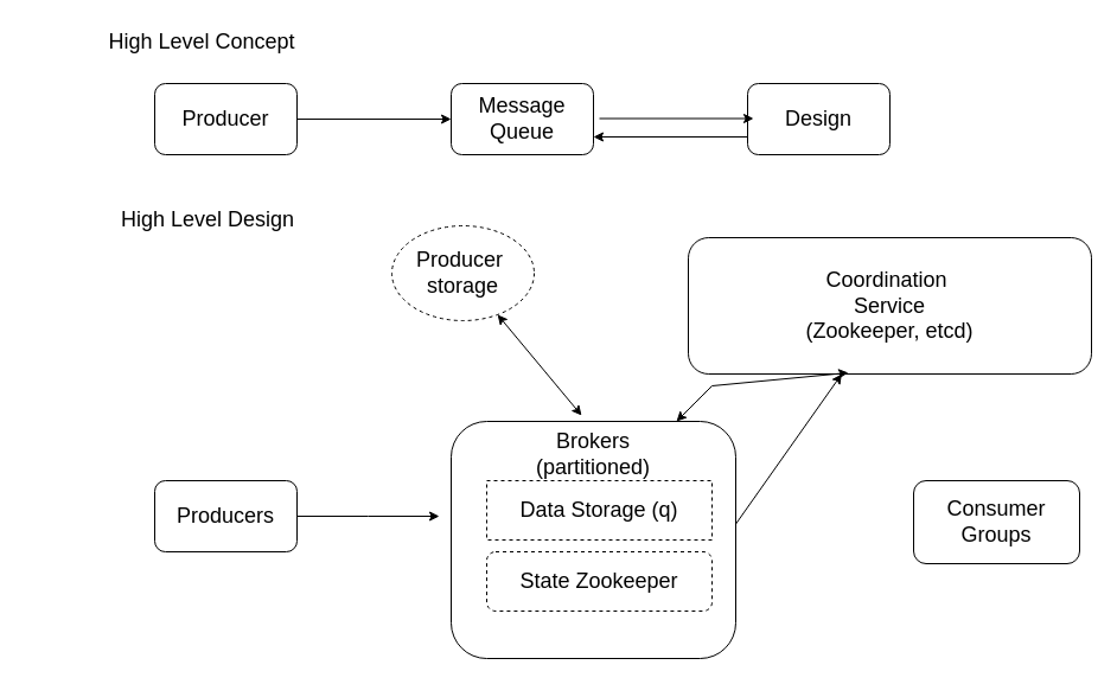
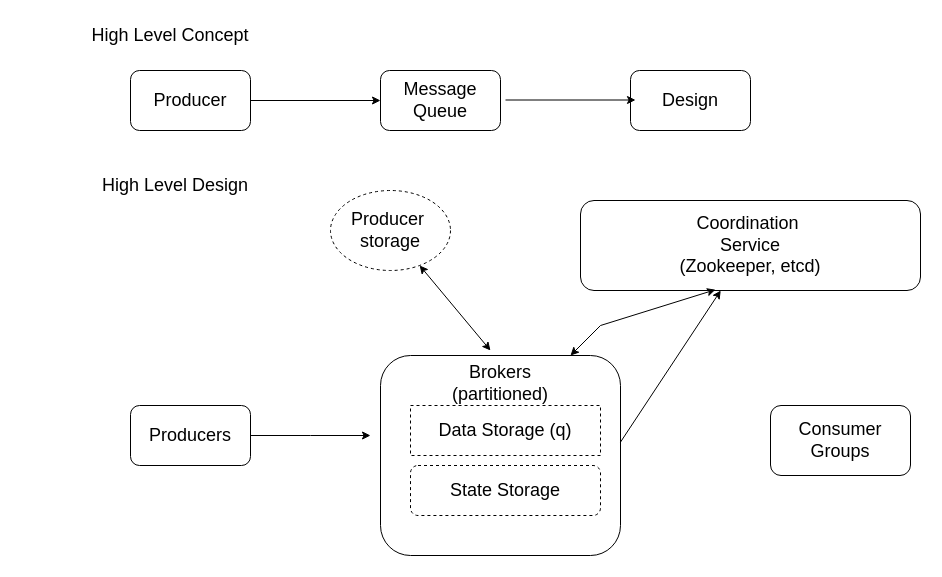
  <mxCell id="0" />
  <mxCell id="1" parent="0" />
  <mxCell id="2" value="&lt;font style=&quot;font-size: 18px&quot;&gt;High Level Concept&lt;/font&gt;" style="text;html=1;strokeColor=none;fillColor=none;align=center;verticalAlign=middle;whiteSpace=wrap;rounded=0;" parent="1" vertex="1"><mxGeometry y="20" width="300" height="30" as="geometry" x="20" /></mxCell>
  <mxCell id="3" value="Producer" style="rounded=1;whiteSpace=wrap;html=1;fontSize=18;" parent="1" vertex="1"><mxGeometry x="130" y="70" width="120" height="60" as="geometry" /></mxCell>
  <mxCell id="4" value="" style="endArrow=classic;html=1;rounded=0;fontSize=18;exitX=1;exitY=0.5;exitDx=0;exitDy=0;" parent="1" source="3" edge="1"><mxGeometry width="50" height="50" relative="1" as="geometry"><mxPoint x="540" y="480" as="sourcePoint" /><mxPoint x="380" y="100" as="targetPoint" /><Array as="points" /></mxGeometry></mxCell>
  <mxCell id="5" value="Message Queue" style="rounded=1;whiteSpace=wrap;html=1;fontSize=18;" parent="1" vertex="1"><mxGeometry x="380" y="70" width="120" height="60" as="geometry" /></mxCell>
  <mxCell id="6" value="Design" style="rounded=1;whiteSpace=wrap;html=1;fontSize=18;" parent="1" vertex="1"><mxGeometry x="630" y="70" width="120" height="60" as="geometry" /></mxCell>
  <mxCell id="7" value="" style="endArrow=classic;html=1;rounded=0;fontSize=18;exitX=1;exitY=0.5;exitDx=0;exitDy=0;" parent="1" edge="1"><mxGeometry width="50" height="50" relative="1" as="geometry"><mxPoint x="505" y="99.5" as="sourcePoint" /><mxPoint x="635" y="99.5" as="targetPoint" /><Array as="points" /></mxGeometry></mxCell>
- <mxCell id="8" value="" style="endArrow=classic;html=1;rounded=0;fontSize=18;exitX=0;exitY=0.75;exitDx=0;exitDy=0;entryX=1;entryY=0.75;entryDx=0;entryDy=0;" parent="1" source="6" target="5" edge="1"><mxGeometry width="50" height="50" relative="1" as="geometry"><mxPoint x="515" y="109.5" as="sourcePoint" /><mxPoint x="645" y="109.5" as="targetPoint" /><Array as="points" /></mxGeometry></mxCell>
  <mxCell id="9" value="High Level Design" style="text;html=1;strokeColor=none;fillColor=none;align=center;verticalAlign=middle;whiteSpace=wrap;rounded=0;fontSize=18;" parent="1" vertex="1"><mxGeometry y="170" width="310" height="30" as="geometry" x="20" /></mxCell>
  <mxCell id="10" style="edgeStyle=orthogonalEdgeStyle;rounded=0;orthogonalLoop=1;jettySize=auto;html=1;exitX=1;exitY=0.5;exitDx=0;exitDy=0;fontSize=18;" edge="1" parent="1" source="11"><mxGeometry relative="1" as="geometry"><mxPoint x="370" y="435" as="targetPoint" /></mxGeometry></mxCell>
  <mxCell id="11" value="&lt;font style=&quot;font-size: 18px;&quot;&gt;Producers&lt;/font&gt;" style="rounded=1;whiteSpace=wrap;html=1;" vertex="1" parent="1"><mxGeometry x="130" y="405" width="120" height="60" as="geometry" /></mxCell>
  <mxCell id="12" value="Brokers&lt;br&gt;(partitioned)&lt;br&gt;&lt;br&gt;" style="rounded=1;whiteSpace=wrap;html=1;fontSize=18;verticalAlign=top;" vertex="1" parent="1"><mxGeometry x="380" y="355" width="240" height="200" as="geometry" /></mxCell>
  <mxCell id="13" value="Data Storage (q)" style="whiteSpace=wrap;html=1;fontSize=18;dashed=1;rounded=0;" vertex="1" parent="1"><mxGeometry x="410" y="405" width="190" height="50" as="geometry" /></mxCell>
- <mxCell id="14" value="State Zookeeper" style="rounded=1;whiteSpace=wrap;html=1;dashed=1;fontSize=18;" vertex="1" parent="1"><mxGeometry x="410" y="465" width="190" height="50" as="geometry" /></mxCell>
+ <mxCell id="14" value="State Storage" style="rounded=1;whiteSpace=wrap;html=1;dashed=1;fontSize=18;" vertex="1" parent="1"><mxGeometry x="410" y="465" width="190" height="50" as="geometry" /></mxCell>
  <mxCell id="15" value="Consumer Groups" style="rounded=1;whiteSpace=wrap;html=1;fontSize=18;" vertex="1" parent="1"><mxGeometry x="770" y="405" width="140" height="70" as="geometry" /></mxCell>
- <mxCell id="16" value="Coordination&amp;nbsp;&lt;br&gt;Service&lt;br&gt;(Zookeeper, etcd)" style="rounded=1;whiteSpace=wrap;html=1;fontSize=18;" vertex="1" parent="1"><mxGeometry x="580" y="200" width="340" height="115" as="geometry" /></mxCell>
+ <mxCell id="16" value="Coordination&amp;nbsp;&lt;br&gt;Service&lt;br&gt;(Zookeeper, etcd)" style="rounded=1;whiteSpace=wrap;html=1;fontSize=18;" vertex="1" parent="1"><mxGeometry x="580" y="200" width="340" height="90" as="geometry" /></mxCell>
  <mxCell id="17" value="Producer&amp;nbsp;&lt;br&gt;storage" style="ellipse;whiteSpace=wrap;html=1;fontSize=18;dashed=1;" vertex="1" parent="1"><mxGeometry x="330" y="190" width="120" height="80" as="geometry" /></mxCell>
  <mxCell id="18" value="" style="endArrow=classic;html=1;rounded=0;fontSize=18;exitX=1;exitY=0.433;exitDx=0;exitDy=0;exitPerimeter=0;" edge="1" parent="1" source="12" target="16"><mxGeometry width="50" height="50" relative="1" as="geometry"><mxPoint x="620" y="455" as="sourcePoint" /><mxPoint x="670" y="405" as="targetPoint" /></mxGeometry></mxCell>
  <mxCell id="19" value="" style="endArrow=classic;startArrow=classic;html=1;rounded=0;fontSize=18;" edge="1" parent="1" source="17"><mxGeometry width="50" height="50" relative="1" as="geometry"><mxPoint x="400" y="330" as="sourcePoint" /><mxPoint x="490" y="350" as="targetPoint" /></mxGeometry></mxCell>
  <mxCell id="20" value="" style="endArrow=classic;startArrow=classic;html=1;rounded=0;fontSize=18;entryX=0.397;entryY=0.991;entryDx=0;entryDy=0;entryPerimeter=0;" edge="1" parent="1" target="16"><mxGeometry width="50" height="50" relative="1" as="geometry"><mxPoint x="570" y="355" as="sourcePoint" /><mxPoint x="620" y="305" as="targetPoint" /><Array as="points"><mxPoint x="600" y="325" /></Array></mxGeometry></mxCell>
